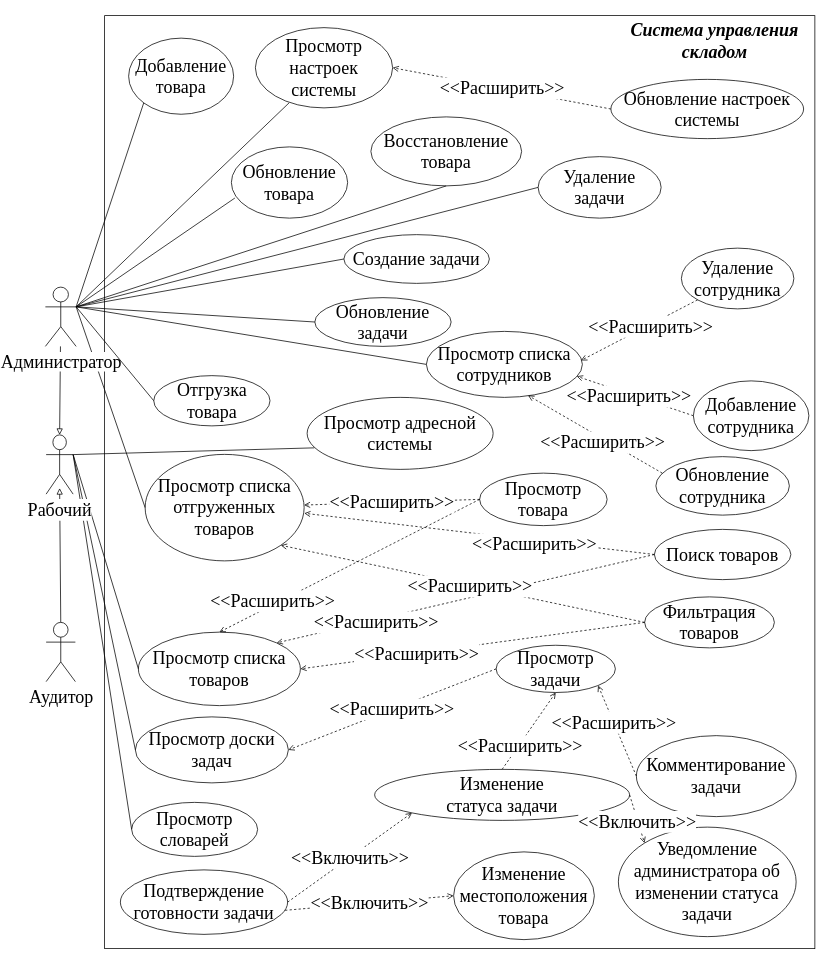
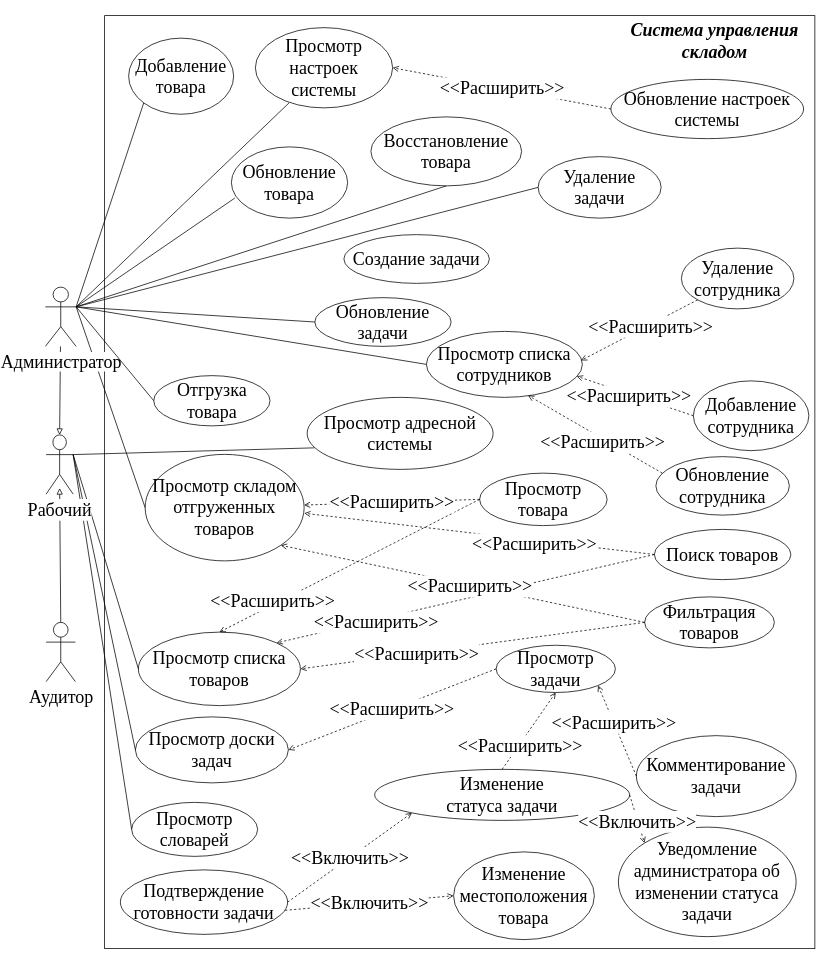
  <mxCell id="0" />
  <mxCell id="1" parent="0" />
  <mxCell id="2" value="" style="rounded=0;whiteSpace=wrap;html=1;labelBackgroundColor=#FFFFFF;fontSize=8;fillColor=default;" parent="1" vertex="1"><mxGeometry x="99" y="20" width="947" height="1244" as="geometry" /></mxCell>
  <mxCell id="3" value="&lt;b style=&quot;font-size: 24px;&quot;&gt;&lt;i style=&quot;font-size: 24px;&quot;&gt;&lt;font style=&quot;font-size: 24px;&quot;&gt;Система управления складом&lt;/font&gt;&lt;/i&gt;&lt;/b&gt;" style="text;html=1;strokeColor=none;fillColor=none;align=center;verticalAlign=middle;whiteSpace=wrap;rounded=0;labelBackgroundColor=#FFFFFF;fontSize=24;fontFamily=Times New Roman;" parent="1" vertex="1"><mxGeometry x="783" y="39" width="259" height="30" as="geometry" /></mxCell>
  <mxCell id="4" value="Добавление &lt;br style=&quot;font-size: 24px;&quot;&gt;товара" style="ellipse;whiteSpace=wrap;html=1;fontFamily=Times New Roman;fontSize=24;" parent="1" vertex="1"><mxGeometry x="131" y="50" width="140" height="101.5" as="geometry" /></mxCell>
  <mxCell id="5" value="Обновление &lt;br style=&quot;font-size: 24px;&quot;&gt;товара" style="ellipse;whiteSpace=wrap;html=1;fontFamily=Times New Roman;fontSize=24;" parent="1" vertex="1"><mxGeometry x="268" y="195" width="155" height="95" as="geometry" /></mxCell>
  <mxCell id="6" value="Отгрузка товара" style="ellipse;whiteSpace=wrap;html=1;fontFamily=Times New Roman;fontSize=24;" parent="1" vertex="1"><mxGeometry x="164.5" y="500" width="155" height="67" as="geometry" /></mxCell>
  <mxCell id="7" value="Восстановление&lt;br style=&quot;font-size: 24px;&quot;&gt;товара" style="ellipse;whiteSpace=wrap;html=1;fontFamily=Times New Roman;fontSize=24;" parent="1" vertex="1"><mxGeometry x="454" y="155" width="201" height="92" as="geometry" /></mxCell>
  <mxCell id="8" value="Поиск товаров" style="ellipse;whiteSpace=wrap;html=1;fontFamily=Times New Roman;fontSize=24;" parent="1" vertex="1"><mxGeometry x="832" y="705" width="182" height="67" as="geometry" /></mxCell>
  <mxCell id="9" value="Фильтрация &lt;br style=&quot;font-size: 24px;&quot;&gt;товаров" style="ellipse;whiteSpace=wrap;html=1;fontFamily=Times New Roman;fontSize=24;" parent="1" vertex="1"><mxGeometry x="819" y="795" width="173" height="68" as="geometry" /></mxCell>
  <mxCell id="10" value="Просмотр списка&lt;br style=&quot;font-size: 24px;&quot;&gt;товаров" style="ellipse;whiteSpace=wrap;html=1;fontFamily=Times New Roman;fontSize=24;" parent="1" vertex="1"><mxGeometry x="144" y="842" width="216" height="98" as="geometry" /></mxCell>
  <mxCell id="11" value="Просмотр товара" style="ellipse;whiteSpace=wrap;html=1;fontFamily=Times New Roman;fontSize=24;" parent="1" vertex="1"><mxGeometry x="599" y="630" width="170" height="70" as="geometry" /></mxCell>
  <mxCell id="12" value="Добавление &lt;br style=&quot;font-size: 24px;&quot;&gt;сотрудника" style="ellipse;whiteSpace=wrap;html=1;fontFamily=Times New Roman;fontSize=24;" parent="1" vertex="1"><mxGeometry x="884" y="507" width="154" height="93" as="geometry" /></mxCell>
  <mxCell id="13" value="Удаление &lt;br style=&quot;font-size: 24px;&quot;&gt;сотрудника" style="ellipse;whiteSpace=wrap;html=1;fontSize=24;fontFamily=Times New Roman;" parent="1" vertex="1"><mxGeometry x="868" y="330" width="150" height="81" as="geometry" /></mxCell>
  <mxCell id="14" value="Обновление &lt;br style=&quot;font-size: 24px;&quot;&gt;сотрудника" style="ellipse;whiteSpace=wrap;html=1;fontFamily=Times New Roman;fontSize=24;" parent="1" vertex="1"><mxGeometry x="834" y="608" width="178" height="78" as="geometry" /></mxCell>
  <mxCell id="15" value="Просмотр списка сотрудников" style="ellipse;whiteSpace=wrap;html=1;fontFamily=Times New Roman;fontSize=24;" parent="1" vertex="1"><mxGeometry x="528" y="441" width="208" height="88" as="geometry" /></mxCell>
- <mxCell id="16" value="Просмотр списка&lt;br style=&quot;font-size: 24px;&quot;&gt;отгруженных товаров" style="ellipse;whiteSpace=wrap;html=1;fontFamily=Times New Roman;fontSize=24;" parent="1" vertex="1"><mxGeometry x="153" y="605" width="212" height="142" as="geometry" /></mxCell>
+ <mxCell id="16" value="Просмотр складом&lt;br style=&quot;font-size: 24px;&quot;&gt;отгруженных товаров" style="ellipse;whiteSpace=wrap;html=1;fontFamily=Times New Roman;fontSize=24;" parent="1" vertex="1"><mxGeometry x="153" y="605" width="212" height="142" as="geometry" /></mxCell>
  <mxCell id="17" value="Создание задачи" style="ellipse;whiteSpace=wrap;html=1;fontFamily=Times New Roman;fontSize=24;" parent="1" vertex="1"><mxGeometry x="418" y="312" width="194" height="65" as="geometry" /></mxCell>
  <mxCell id="18" value="Просмотр доски&lt;br style=&quot;font-size: 24px;&quot;&gt;задач" style="ellipse;whiteSpace=wrap;html=1;fontFamily=Times New Roman;fontSize=24;" parent="1" vertex="1"><mxGeometry x="140" y="955" width="204" height="88" as="geometry" /></mxCell>
  <mxCell id="19" value="Комментирование &lt;br style=&quot;font-size: 24px;&quot;&gt;задачи" style="ellipse;whiteSpace=wrap;html=1;fontFamily=Times New Roman;fontSize=24;" parent="1" vertex="1"><mxGeometry x="808" y="980" width="213" height="108" as="geometry" /></mxCell>
  <mxCell id="20" value="Обновление&lt;br style=&quot;font-size: 24px;&quot;&gt;задачи" style="ellipse;whiteSpace=wrap;html=1;fontFamily=Times New Roman;fontSize=24;" parent="1" vertex="1"><mxGeometry x="379.25" y="396" width="181.75" height="65" as="geometry" /></mxCell>
  <mxCell id="21" value="Изменение &lt;br style=&quot;font-size: 24px;&quot;&gt;статуса задачи" style="ellipse;whiteSpace=wrap;html=1;fontFamily=Times New Roman;fontSize=24;" parent="1" vertex="1"><mxGeometry x="459" y="1025" width="340" height="68" as="geometry" /></mxCell>
  <mxCell id="22" value="Удаление задачи" style="ellipse;whiteSpace=wrap;html=1;fontFamily=Times New Roman;fontSize=24;" parent="1" vertex="1"><mxGeometry x="677" y="208" width="164" height="82" as="geometry" /></mxCell>
  <mxCell id="23" value="Просмотр словарей" style="ellipse;whiteSpace=wrap;html=1;fontFamily=Times New Roman;fontSize=24;" parent="1" vertex="1"><mxGeometry x="135" y="1069" width="168" height="72" as="geometry" /></mxCell>
  <mxCell id="24" value="Просмотр адресной системы" style="ellipse;whiteSpace=wrap;html=1;fontFamily=Times New Roman;fontSize=24;" parent="1" vertex="1"><mxGeometry x="369" y="529" width="248" height="96" as="geometry" /></mxCell>
  <mxCell id="25" value="Просмотр настроек системы" style="ellipse;whiteSpace=wrap;html=1;fontFamily=Times New Roman;fontSize=24;" parent="1" vertex="1"><mxGeometry x="300" y="36" width="183" height="107" as="geometry" /></mxCell>
  <mxCell id="26" value="Обновление настроек системы" style="ellipse;whiteSpace=wrap;html=1;fontFamily=Times New Roman;fontSize=24;" parent="1" vertex="1"><mxGeometry x="774" y="105" width="257" height="79" as="geometry" /></mxCell>
  <mxCell id="27" value="Подтверждение готовности задачи" style="ellipse;whiteSpace=wrap;html=1;fontFamily=Times New Roman;fontSize=24;" parent="1" vertex="1"><mxGeometry x="120" y="1159" width="223" height="86" as="geometry" /></mxCell>
  <mxCell id="28" value="" style="endArrow=none;html=1;rounded=0;entryX=0;entryY=0.5;entryDx=0;entryDy=0;exitX=1;exitY=0.333;exitDx=0;exitDy=0;exitPerimeter=0;" parent="1" source="65" target="10" edge="1"><mxGeometry width="50" height="50" relative="1" as="geometry"><mxPoint x="67" y="573" as="sourcePoint" /><mxPoint x="117" y="523" as="targetPoint" /></mxGeometry></mxCell>
  <mxCell id="29" value="" style="endArrow=none;html=1;rounded=0;entryX=0;entryY=0.5;entryDx=0;entryDy=0;exitX=1;exitY=0.333;exitDx=0;exitDy=0;exitPerimeter=0;" parent="1" source="35" target="16" edge="1"><mxGeometry width="50" height="50" relative="1" as="geometry"><mxPoint x="67" y="573" as="sourcePoint" /><mxPoint x="117" y="523" as="targetPoint" /></mxGeometry></mxCell>
  <mxCell id="30" value="&lt;font style=&quot;font-size: 24px;&quot;&gt;&amp;lt;&amp;lt;Расширить&amp;gt;&amp;gt;&lt;/font&gt;" style="endArrow=open;endSize=6;dashed=1;html=1;rounded=0;entryX=0.5;entryY=0;entryDx=0;entryDy=0;exitX=0;exitY=0.5;exitDx=0;exitDy=0;fontSize=24;fontFamily=Times New Roman;labelBackgroundColor=default;" parent="1" source="11" target="10" edge="1"><mxGeometry x="0.583" y="-4" width="160" relative="1" as="geometry"><mxPoint x="-133" y="582" as="sourcePoint" /><mxPoint x="27" y="582" as="targetPoint" /><mxPoint as="offset" /></mxGeometry></mxCell>
  <mxCell id="31" value="&lt;font style=&quot;font-size: 24px;&quot;&gt;&amp;lt;&amp;lt;Расширить&amp;gt;&amp;gt;&lt;/font&gt;" style="endArrow=open;endSize=6;dashed=1;html=1;rounded=0;entryX=1;entryY=0;entryDx=0;entryDy=0;exitX=0;exitY=0.5;exitDx=0;exitDy=0;fontFamily=Times New Roman;fontSize=24;labelBackgroundColor=default;" parent="1" source="8" target="10" edge="1"><mxGeometry x="0.476" y="4" width="160" relative="1" as="geometry"><mxPoint x="375" y="595" as="sourcePoint" /><mxPoint x="325" y="672" as="targetPoint" /><mxPoint as="offset" /></mxGeometry></mxCell>
  <mxCell id="32" value="&lt;font style=&quot;font-size: 24px;&quot;&gt;&amp;lt;&amp;lt;Расширить&amp;gt;&amp;gt;&lt;/font&gt;" style="endArrow=open;endSize=6;dashed=1;html=1;rounded=0;entryX=1;entryY=0.5;entryDx=0;entryDy=0;exitX=0;exitY=0.5;exitDx=0;exitDy=0;fontFamily=Times New Roman;fontSize=24;" parent="1" source="9" target="10" edge="1"><mxGeometry x="0.327" y="2" width="160" relative="1" as="geometry"><mxPoint x="479" y="679" as="sourcePoint" /><mxPoint x="323" y="679" as="targetPoint" /><mxPoint as="offset" /></mxGeometry></mxCell>
  <mxCell id="33" value="" style="endArrow=block;endSize=6;endFill=0;html=1;rounded=0;exitX=0.5;exitY=0;exitDx=0;exitDy=0;exitPerimeter=0;" parent="1" source="64" edge="1"><mxGeometry width="160" relative="1" as="geometry"><mxPoint x="-103" y="712" as="sourcePoint" /><mxPoint x="39" y="650" as="targetPoint" /></mxGeometry></mxCell>
  <mxCell id="34" value="" style="endArrow=block;endSize=6;endFill=0;html=1;rounded=0;entryX=0.5;entryY=0;entryDx=0;entryDy=0;entryPerimeter=0;" parent="1" source="35" target="65" edge="1"><mxGeometry width="160" relative="1" as="geometry"><mxPoint x="-32" y="628" as="sourcePoint" /><mxPoint x="-32" y="498" as="targetPoint" /></mxGeometry></mxCell>
  <mxCell id="35" value="&lt;span style=&quot;background-color: rgb(255, 255, 255); font-size: 24px;&quot;&gt;Администратор&lt;/span&gt;" style="shape=umlActor;verticalLabelPosition=bottom;verticalAlign=top;html=1;outlineConnect=0;fillColor=default;fontFamily=Times New Roman;fontSize=24;" parent="1" vertex="1"><mxGeometry x="20" y="382" width="41" height="79" as="geometry" /></mxCell>
  <mxCell id="36" value="&lt;font style=&quot;font-size: 24px;&quot;&gt;&amp;lt;&amp;lt;Расширить&amp;gt;&amp;gt;&lt;/font&gt;" style="endArrow=open;endSize=6;dashed=1;html=1;rounded=0;exitX=0;exitY=0.5;exitDx=0;exitDy=0;fontFamily=Times New Roman;fontSize=24;" parent="1" source="11" target="16" edge="1"><mxGeometry width="160" relative="1" as="geometry"><mxPoint x="408" y="532" as="sourcePoint" /><mxPoint x="247" y="592" as="targetPoint" /></mxGeometry></mxCell>
  <mxCell id="37" value="&lt;font style=&quot;font-size: 24px;&quot;&gt;&amp;lt;&amp;lt;Расширить&amp;gt;&amp;gt;&lt;/font&gt;" style="endArrow=open;endSize=6;dashed=1;html=1;rounded=0;entryX=1.001;entryY=0.553;entryDx=0;entryDy=0;exitX=0;exitY=0.5;exitDx=0;exitDy=0;fontFamily=Times New Roman;fontSize=24;labelBackgroundColor=default;entryPerimeter=0;" parent="1" source="8" target="16" edge="1"><mxGeometry x="-0.321" y="5" width="160" relative="1" as="geometry"><mxPoint x="437" y="623" as="sourcePoint" /><mxPoint x="290" y="527" as="targetPoint" /><mxPoint x="-1" as="offset" /></mxGeometry></mxCell>
  <mxCell id="38" value="&lt;font style=&quot;font-size: 24px;&quot;&gt;&amp;lt;&amp;lt;Расширить&amp;gt;&amp;gt;&lt;/font&gt;" style="endArrow=open;endSize=6;dashed=1;html=1;rounded=0;entryX=1;entryY=1;entryDx=0;entryDy=0;exitX=0;exitY=0.5;exitDx=0;exitDy=0;fontFamily=Times New Roman;fontSize=24;labelBackgroundColor=default;" parent="1" source="9" target="16" edge="1"><mxGeometry x="-0.041" y="2" width="160" relative="1" as="geometry"><mxPoint x="446" y="720.5" as="sourcePoint" /><mxPoint x="272" y="539.5" as="targetPoint" /><mxPoint y="-1" as="offset" /></mxGeometry></mxCell>
  <mxCell id="39" value="Просмотр задачи" style="ellipse;whiteSpace=wrap;html=1;fontFamily=Times New Roman;fontSize=24;" parent="1" vertex="1"><mxGeometry x="621" y="859.5" width="159" height="63" as="geometry" /></mxCell>
  <mxCell id="40" value="" style="endArrow=none;html=1;rounded=0;entryX=0;entryY=0.5;entryDx=0;entryDy=0;exitX=1;exitY=0.333;exitDx=0;exitDy=0;exitPerimeter=0;" parent="1" source="65" target="18" edge="1"><mxGeometry width="50" height="50" relative="1" as="geometry"><mxPoint x="65" y="661" as="sourcePoint" /><mxPoint x="186" y="705" as="targetPoint" /></mxGeometry></mxCell>
  <mxCell id="41" value="" style="endArrow=none;html=1;rounded=0;entryX=0;entryY=0.5;entryDx=0;entryDy=0;exitX=1;exitY=0.333;exitDx=0;exitDy=0;exitPerimeter=0;" parent="1" source="65" target="23" edge="1"><mxGeometry width="50" height="50" relative="1" as="geometry"><mxPoint x="59" y="652" as="sourcePoint" /><mxPoint x="175" y="792" as="targetPoint" /></mxGeometry></mxCell>
  <mxCell id="42" value="&lt;font style=&quot;font-size: 24px;&quot;&gt;&amp;lt;&amp;lt;Расширить&amp;gt;&amp;gt;&lt;/font&gt;" style="endArrow=open;endSize=6;dashed=1;html=1;rounded=0;entryX=1;entryY=0.5;entryDx=0;entryDy=0;exitX=0;exitY=0.5;exitDx=0;exitDy=0;fontFamily=Times New Roman;fontSize=24;" parent="1" source="39" target="18" edge="1"><mxGeometry width="160" relative="1" as="geometry"><mxPoint x="588" y="754" as="sourcePoint" /><mxPoint x="305" y="696" as="targetPoint" /></mxGeometry></mxCell>
  <mxCell id="43" value="&lt;font style=&quot;font-size: 24px;&quot;&gt;&amp;lt;&amp;lt;Расширить&amp;gt;&amp;gt;&lt;/font&gt;" style="endArrow=open;endSize=6;dashed=1;html=1;rounded=0;entryX=1;entryY=1;entryDx=0;entryDy=0;exitX=0;exitY=0.5;exitDx=0;exitDy=0;fontFamily=Times New Roman;fontSize=24;" parent="1" source="19" target="39" edge="1"><mxGeometry x="0.175" width="160" relative="1" as="geometry"><mxPoint x="499" y="835" as="sourcePoint" /><mxPoint x="216" y="777" as="targetPoint" /><mxPoint as="offset" /></mxGeometry></mxCell>
  <mxCell id="44" value="&lt;font style=&quot;font-size: 24px;&quot;&gt;&amp;lt;&amp;lt;Включить&amp;gt;&amp;gt;&lt;/font&gt;" style="endArrow=open;endSize=6;dashed=1;html=1;rounded=0;entryX=0;entryY=1;entryDx=0;entryDy=0;exitX=1;exitY=0.5;exitDx=0;exitDy=0;fontFamily=Times New Roman;fontSize=24;" parent="1" source="27" target="21" edge="1"><mxGeometry x="0.0" width="160" relative="1" as="geometry"><mxPoint x="495" y="986" as="sourcePoint" /><mxPoint x="400" y="969" as="targetPoint" /><mxPoint as="offset" /></mxGeometry></mxCell>
  <mxCell id="45" value="&lt;font style=&quot;font-size: 24px;&quot;&gt;&amp;lt;&amp;lt;Расширить&amp;gt;&amp;gt;&lt;/font&gt;" style="endArrow=open;endSize=6;dashed=1;html=1;rounded=0;entryX=0.5;entryY=1;entryDx=0;entryDy=0;exitX=0.5;exitY=0;exitDx=0;exitDy=0;fontFamily=Times New Roman;fontSize=24;" parent="1" source="21" target="39" edge="1"><mxGeometry x="-0.383" y="-2" width="160" relative="1" as="geometry"><mxPoint x="630" y="824" as="sourcePoint" /><mxPoint x="535" y="807" as="targetPoint" /><mxPoint as="offset" /></mxGeometry></mxCell>
  <mxCell id="46" value="" style="endArrow=none;html=1;rounded=0;entryX=0.039;entryY=0.701;entryDx=0;entryDy=0;exitX=1;exitY=0.333;exitDx=0;exitDy=0;exitPerimeter=0;entryPerimeter=0;" parent="1" source="65" target="24" edge="1"><mxGeometry width="50" height="50" relative="1" as="geometry"><mxPoint x="87" y="562" as="sourcePoint" /><mxPoint x="208" y="606" as="targetPoint" /></mxGeometry></mxCell>
  <mxCell id="47" value="" style="endArrow=none;html=1;rounded=0;entryX=0;entryY=1;entryDx=0;entryDy=0;exitX=1;exitY=0.333;exitDx=0;exitDy=0;exitPerimeter=0;" parent="1" source="35" target="4" edge="1"><mxGeometry width="50" height="50" relative="1" as="geometry"><mxPoint x="159" y="370" as="sourcePoint" /><mxPoint x="272" y="413" as="targetPoint" /></mxGeometry></mxCell>
  <mxCell id="48" value="" style="endArrow=none;html=1;rounded=0;entryX=0.03;entryY=0.718;entryDx=0;entryDy=0;exitX=1;exitY=0.333;exitDx=0;exitDy=0;exitPerimeter=0;entryPerimeter=0;" parent="1" source="35" target="5" edge="1"><mxGeometry width="50" height="50" relative="1" as="geometry"><mxPoint x="55" y="422" as="sourcePoint" /><mxPoint x="499" y="317" as="targetPoint" /></mxGeometry></mxCell>
  <mxCell id="49" value="" style="endArrow=none;html=1;rounded=0;entryX=0;entryY=0.5;entryDx=0;entryDy=0;exitX=1;exitY=0.333;exitDx=0;exitDy=0;exitPerimeter=0;" parent="1" source="35" target="6" edge="1"><mxGeometry width="50" height="50" relative="1" as="geometry"><mxPoint x="64" y="432" as="sourcePoint" /><mxPoint x="639" y="363" as="targetPoint" /></mxGeometry></mxCell>
  <mxCell id="50" value="" style="endArrow=none;html=1;rounded=0;entryX=0.5;entryY=1;entryDx=0;entryDy=0;exitX=1;exitY=0.333;exitDx=0;exitDy=0;exitPerimeter=0;" parent="1" source="35" target="7" edge="1"><mxGeometry width="50" height="50" relative="1" as="geometry"><mxPoint x="63" y="431" as="sourcePoint" /><mxPoint x="524" y="321" as="targetPoint" /></mxGeometry></mxCell>
  <mxCell id="51" value="" style="endArrow=none;html=1;rounded=0;entryX=0;entryY=0.5;entryDx=0;entryDy=0;exitX=1;exitY=0.333;exitDx=0;exitDy=0;exitPerimeter=0;" parent="1" source="35" target="15" edge="1"><mxGeometry width="50" height="50" relative="1" as="geometry"><mxPoint x="66" y="448.5" as="sourcePoint" /><mxPoint x="172" y="325.5" as="targetPoint" /></mxGeometry></mxCell>
  <mxCell id="52" value="&lt;font style=&quot;font-size: 24px;&quot;&gt;&amp;lt;&amp;lt;Расширить&amp;gt;&amp;gt;&lt;/font&gt;" style="endArrow=open;endSize=6;dashed=1;html=1;rounded=0;exitX=0;exitY=1;exitDx=0;exitDy=0;entryX=0.991;entryY=0.441;entryDx=0;entryDy=0;entryPerimeter=0;fontFamily=Times New Roman;fontSize=24;" parent="1" source="13" target="15" edge="1"><mxGeometry x="-0.175" y="3" width="160" relative="1" as="geometry"><mxPoint x="459" y="256" as="sourcePoint" /><mxPoint x="704" y="453" as="targetPoint" /><mxPoint as="offset" /></mxGeometry></mxCell>
  <mxCell id="53" value="&lt;font style=&quot;font-size: 24px;&quot;&gt;&amp;lt;&amp;lt;Расширить&amp;gt;&amp;gt;&lt;/font&gt;" style="endArrow=open;endSize=6;dashed=1;html=1;rounded=0;entryX=0.964;entryY=0.68;entryDx=0;entryDy=0;exitX=0;exitY=0.5;exitDx=0;exitDy=0;entryPerimeter=0;fontFamily=Times New Roman;fontSize=24;" parent="1" source="12" target="15" edge="1"><mxGeometry x="0.092" y="3" width="160" relative="1" as="geometry"><mxPoint x="503" y="253" as="sourcePoint" /><mxPoint x="459" y="314" as="targetPoint" /><mxPoint y="1" as="offset" /></mxGeometry></mxCell>
  <mxCell id="54" value="&lt;font style=&quot;font-size: 24px;&quot;&gt;&amp;lt;&amp;lt;Расширить&amp;gt;&amp;gt;&lt;/font&gt;" style="endArrow=open;endSize=6;dashed=1;html=1;rounded=0;entryX=0.652;entryY=0.971;entryDx=0;entryDy=0;exitX=0.048;exitY=0.282;exitDx=0;exitDy=0;entryPerimeter=0;exitPerimeter=0;fontFamily=Times New Roman;fontSize=24;" parent="1" source="14" target="15" edge="1"><mxGeometry x="-0.135" y="4" width="160" relative="1" as="geometry"><mxPoint x="567" y="279" as="sourcePoint" /><mxPoint x="456" y="304" as="targetPoint" /><mxPoint x="-1" as="offset" /></mxGeometry></mxCell>
  <mxCell id="55" value="" style="endArrow=none;html=1;rounded=0;entryX=0.246;entryY=0.937;entryDx=0;entryDy=0;exitX=1;exitY=0.333;exitDx=0;exitDy=0;exitPerimeter=0;entryPerimeter=0;" parent="1" source="35" target="25" edge="1"><mxGeometry width="50" height="50" relative="1" as="geometry"><mxPoint x="64" y="432" as="sourcePoint" /><mxPoint x="148" y="297" as="targetPoint" /></mxGeometry></mxCell>
  <mxCell id="56" value="&lt;font style=&quot;font-size: 24px;&quot;&gt;&amp;lt;&amp;lt;Расширить&amp;gt;&amp;gt;&lt;/font&gt;" style="endArrow=open;endSize=6;dashed=1;html=1;rounded=0;entryX=1;entryY=0.5;entryDx=0;entryDy=0;exitX=0;exitY=0.5;exitDx=0;exitDy=0;fontFamily=Times New Roman;fontSize=24;" parent="1" source="26" target="25" edge="1"><mxGeometry width="160" relative="1" as="geometry"><mxPoint x="483" y="222" as="sourcePoint" /><mxPoint x="439" y="283" as="targetPoint" /></mxGeometry></mxCell>
- <mxCell id="57" value="" style="endArrow=none;html=1;rounded=0;entryX=0;entryY=0.5;entryDx=0;entryDy=0;exitX=1;exitY=0.333;exitDx=0;exitDy=0;exitPerimeter=0;" parent="1" source="35" target="17" edge="1"><mxGeometry width="50" height="50" relative="1" as="geometry"><mxPoint x="54" y="422" as="sourcePoint" /><mxPoint x="422" y="331" as="targetPoint" /></mxGeometry></mxCell>
  <mxCell id="58" value="" style="endArrow=none;html=1;rounded=0;entryX=0;entryY=0.5;entryDx=0;entryDy=0;exitX=1;exitY=0.333;exitDx=0;exitDy=0;exitPerimeter=0;" parent="1" source="35" target="20" edge="1"><mxGeometry width="50" height="50" relative="1" as="geometry"><mxPoint x="64" y="432" as="sourcePoint" /><mxPoint x="403" y="373" as="targetPoint" /></mxGeometry></mxCell>
  <mxCell id="59" value="" style="endArrow=none;html=1;rounded=0;entryX=0;entryY=0.5;entryDx=0;entryDy=0;exitX=1;exitY=0.333;exitDx=0;exitDy=0;exitPerimeter=0;" parent="1" source="35" target="22" edge="1"><mxGeometry width="50" height="50" relative="1" as="geometry"><mxPoint x="64" y="432" as="sourcePoint" /><mxPoint x="496" y="421" as="targetPoint" /></mxGeometry></mxCell>
  <mxCell id="60" value="Уведомление&lt;br style=&quot;font-size: 24px;&quot;&gt;администратора об изменении статуса задачи" style="ellipse;whiteSpace=wrap;html=1;fontFamily=Times New Roman;fontSize=24;" parent="1" vertex="1"><mxGeometry x="784" y="1102" width="237" height="146" as="geometry" /></mxCell>
  <mxCell id="61" value="&lt;font style=&quot;font-size: 24px;&quot;&gt;&amp;lt;&amp;lt;Включить&amp;gt;&amp;gt;&lt;/font&gt;" style="endArrow=open;endSize=6;dashed=1;html=1;rounded=0;entryX=0;entryY=0;entryDx=0;entryDy=0;exitX=1;exitY=0.5;exitDx=0;exitDy=0;fontFamily=Times New Roman;fontSize=24;" parent="1" source="21" target="60" edge="1"><mxGeometry x="0.087" y="-1" width="160" relative="1" as="geometry"><mxPoint x="333" y="933" as="sourcePoint" /><mxPoint x="430" y="922" as="targetPoint" /><mxPoint as="offset" /></mxGeometry></mxCell>
  <mxCell id="62" value="Изменение местоположения товара" style="ellipse;whiteSpace=wrap;html=1;fontFamily=Times New Roman;fontSize=24;" parent="1" vertex="1"><mxGeometry x="564.31" y="1135" width="187.69" height="117" as="geometry" /></mxCell>
  <mxCell id="63" value="&lt;font style=&quot;font-size: 24px;&quot;&gt;&amp;lt;&amp;lt;Включить&amp;gt;&amp;gt;&lt;/font&gt;" style="endArrow=open;endSize=6;dashed=1;html=1;rounded=0;entryX=0;entryY=0.5;entryDx=0;entryDy=0;exitX=0.985;exitY=0.627;exitDx=0;exitDy=0;exitPerimeter=0;fontFamily=Times New Roman;fontSize=24;" parent="1" source="27" target="62" edge="1"><mxGeometry width="160" relative="1" as="geometry"><mxPoint x="333" y="933" as="sourcePoint" /><mxPoint x="546" y="877" as="targetPoint" /></mxGeometry></mxCell>
  <mxCell id="64" value="&lt;span style=&quot;font-size: 24px;&quot;&gt;Аудитор&lt;/span&gt;" style="shape=umlActor;verticalLabelPosition=bottom;verticalAlign=top;html=1;outlineConnect=0;fontFamily=Times New Roman;fontSize=24;labelBackgroundColor=default;" parent="1" vertex="1"><mxGeometry x="21" y="829" width="39" height="79" as="geometry" /></mxCell>
  <mxCell id="65" value="&lt;span style=&quot;font-size: 24px;&quot;&gt;Рабочий&lt;/span&gt;" style="shape=umlActor;verticalLabelPosition=bottom;verticalAlign=top;html=1;outlineConnect=0;fontFamily=Times New Roman;fontSize=24;labelBackgroundColor=default;" parent="1" vertex="1"><mxGeometry x="21" y="579" width="36" height="79" as="geometry" /></mxCell>
